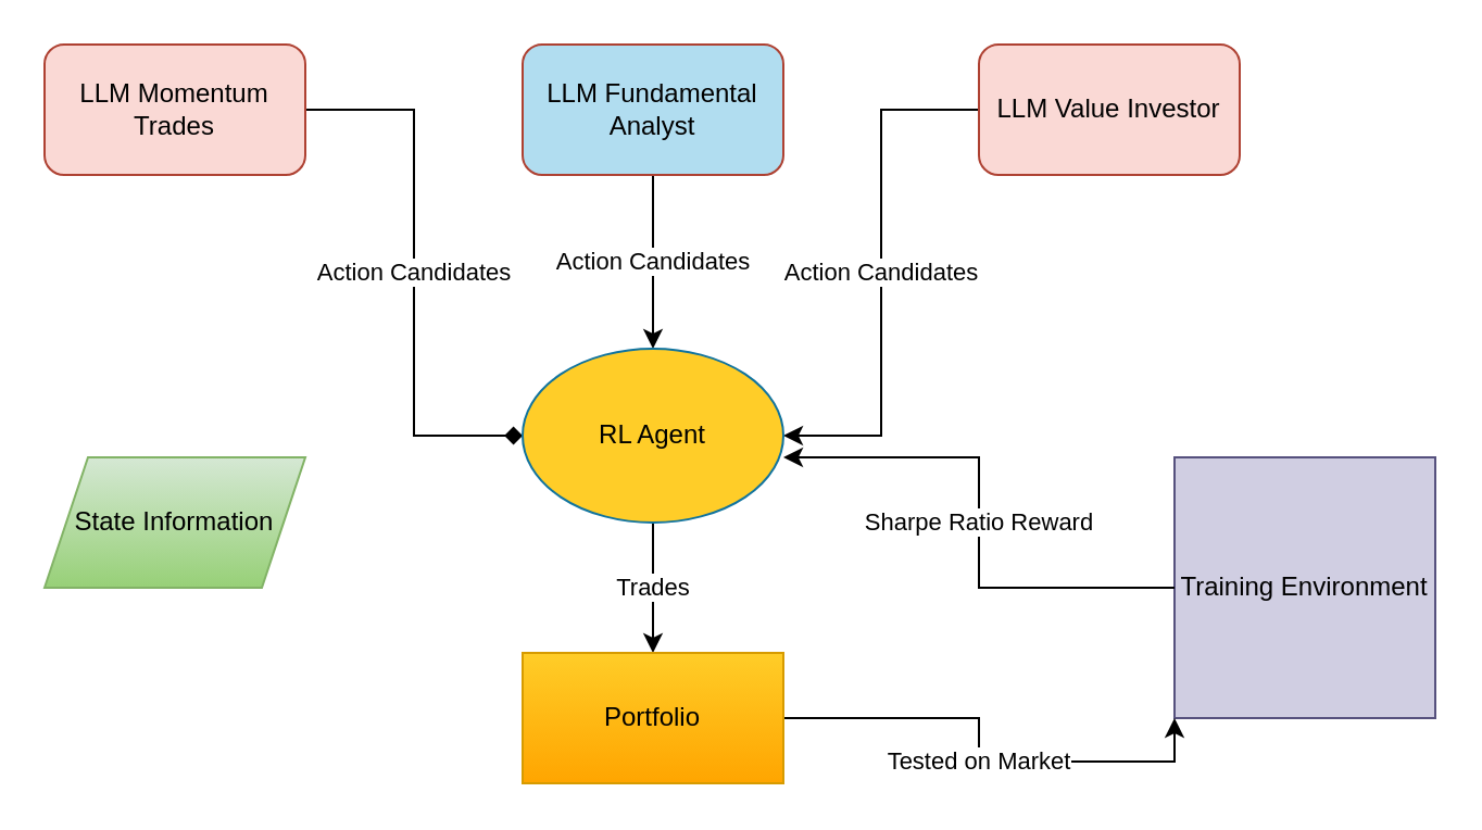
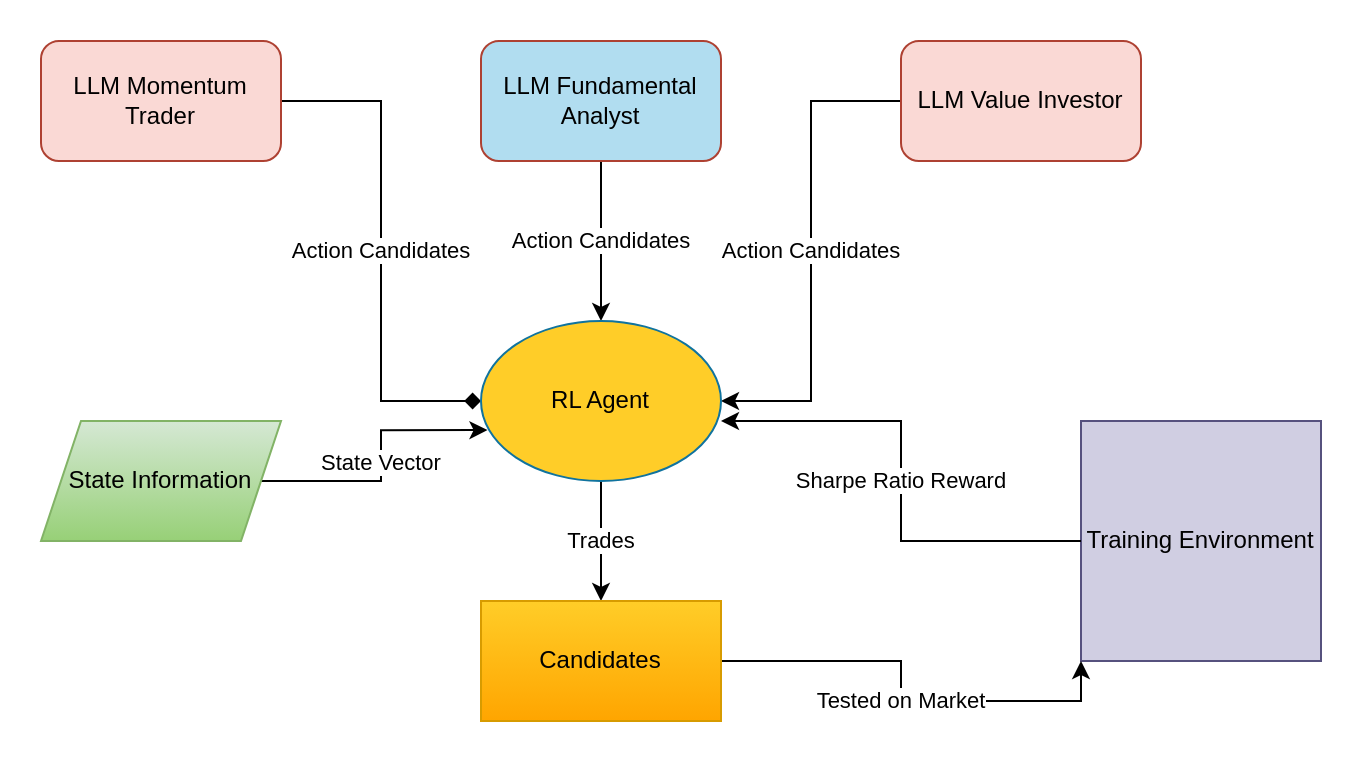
  <mxCell id="0" />
  <mxCell id="1" parent="0" />
  <mxCell id="2" value="Action Candidates" style="edgeStyle=orthogonalEdgeStyle;rounded=0;orthogonalLoop=1;jettySize=auto;html=1;entryX=0;entryY=0.5;entryDx=0;entryDy=0;endArrow=diamond;" edge="1" parent="1" source="3" target="9"><mxGeometry relative="1" as="geometry" /></mxCell>
- <mxCell id="3" value="LLM Momentum Trades" style="rounded=1;whiteSpace=wrap;html=1;fillColor=#fad9d5;strokeColor=#ae4132;" parent="1" vertex="1"><mxGeometry x="20" y="20" width="120" height="60" as="geometry" /></mxCell>
+ <mxCell id="3" value="LLM Momentum Trader" style="rounded=1;whiteSpace=wrap;html=1;fillColor=#fad9d5;strokeColor=#ae4132;" parent="1" vertex="1"><mxGeometry x="20" y="20" width="120" height="60" as="geometry" /></mxCell>
  <mxCell id="4" value="Action Candidates" style="edgeStyle=orthogonalEdgeStyle;rounded=0;orthogonalLoop=1;jettySize=auto;html=1;exitX=0.5;exitY=1;exitDx=0;exitDy=0;entryX=0.5;entryY=0;entryDx=0;entryDy=0;" edge="1" parent="1" source="5" target="9"><mxGeometry relative="1" as="geometry" /></mxCell>
  <mxCell id="5" value="LLM Fundamental Analyst" style="rounded=1;whiteSpace=wrap;html=1;fillColor=#b1ddf0;strokeColor=#ae4132;" vertex="1" parent="1"><mxGeometry x="240" y="20" width="120" height="60" as="geometry" /></mxCell>
  <mxCell id="6" value="Action Candidates" style="edgeStyle=orthogonalEdgeStyle;rounded=0;orthogonalLoop=1;jettySize=auto;html=1;entryX=1;entryY=0.5;entryDx=0;entryDy=0;" edge="1" parent="1" source="7" target="9"><mxGeometry relative="1" as="geometry" /></mxCell>
  <mxCell id="7" value="LLM Value Investor" style="rounded=1;whiteSpace=wrap;html=1;fillColor=#fad9d5;strokeColor=#ae4132;" vertex="1" parent="1"><mxGeometry x="450" y="20" width="120" height="60" as="geometry" /></mxCell>
  <mxCell id="8" value="Trades" style="edgeStyle=orthogonalEdgeStyle;rounded=0;orthogonalLoop=1;jettySize=auto;html=1;exitX=0.5;exitY=1;exitDx=0;exitDy=0;entryX=0.5;entryY=0;entryDx=0;entryDy=0;" edge="1" parent="1" source="9" target="14"><mxGeometry relative="1" as="geometry" /></mxCell>
  <mxCell id="9" value="RL Agent" style="ellipse;whiteSpace=wrap;html=1;fillColor=#ffcd28;strokeColor=#10739e;" vertex="1" parent="1"><mxGeometry x="240" y="160" width="120" height="80" as="geometry" /></mxCell>
+ <mxCell id="10" value="State Vector" style="edgeStyle=orthogonalEdgeStyle;rounded=0;orthogonalLoop=1;jettySize=auto;html=1;exitX=1;exitY=0.5;exitDx=0;exitDy=0;entryX=0.027;entryY=0.682;entryDx=0;entryDy=0;entryPerimeter=0;" edge="1" parent="1" source="11" target="9"><mxGeometry relative="1" as="geometry" /></mxCell>
  <mxCell id="11" value="State Information" style="shape=parallelogram;perimeter=parallelogramPerimeter;whiteSpace=wrap;html=1;fixedSize=1;fillColor=#d5e8d4;strokeColor=#82b366;gradientColor=#97d077;" vertex="1" parent="1"><mxGeometry x="20" y="210" width="120" height="60" as="geometry" /></mxCell>
  <mxCell id="12" value="Training Environment" style="whiteSpace=wrap;html=1;aspect=fixed;fillColor=#d0cee2;strokeColor=#56517e;" vertex="1" parent="1"><mxGeometry x="540" y="210" width="120" height="120" as="geometry" /></mxCell>
  <mxCell id="13" value="Tested on Market" style="edgeStyle=orthogonalEdgeStyle;rounded=0;orthogonalLoop=1;jettySize=auto;html=1;entryX=0;entryY=1;entryDx=0;entryDy=0;" edge="1" parent="1" source="14" target="12"><mxGeometry relative="1" as="geometry" /></mxCell>
- <mxCell id="14" value="Portfolio" style="rounded=0;whiteSpace=wrap;html=1;fillColor=#ffcd28;strokeColor=#d79b00;gradientColor=#ffa500;" vertex="1" parent="1"><mxGeometry x="240" y="300" width="120" height="60" as="geometry" /></mxCell>
+ <mxCell id="14" value="Candidates" style="rounded=0;whiteSpace=wrap;html=1;fillColor=#ffcd28;strokeColor=#d79b00;gradientColor=#ffa500;" vertex="1" parent="1"><mxGeometry x="240" y="300" width="120" height="60" as="geometry" /></mxCell>
  <mxCell id="15" value="Sharpe Ratio Reward" style="edgeStyle=orthogonalEdgeStyle;rounded=0;orthogonalLoop=1;jettySize=auto;html=1;entryX=1;entryY=0.625;entryDx=0;entryDy=0;entryPerimeter=0;" edge="1" parent="1" source="12" target="9"><mxGeometry relative="1" as="geometry" /></mxCell>
